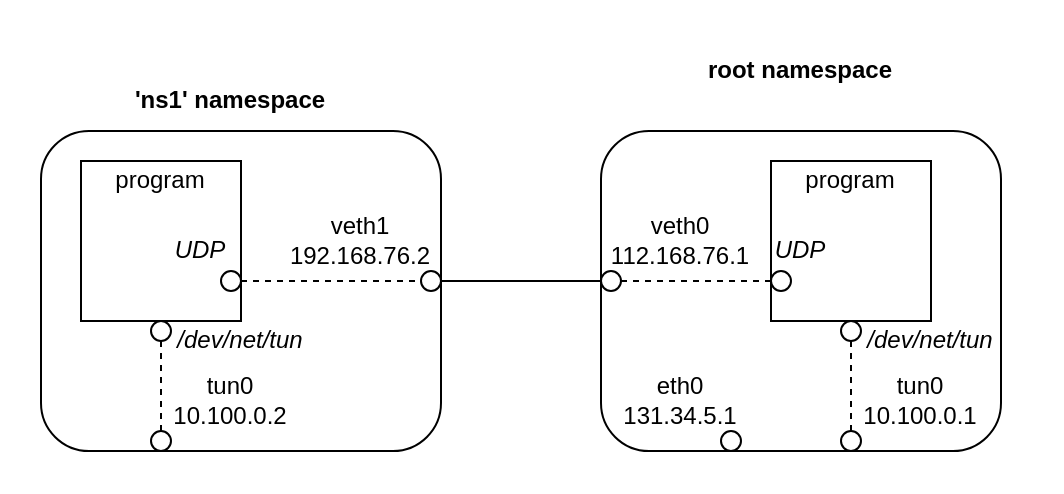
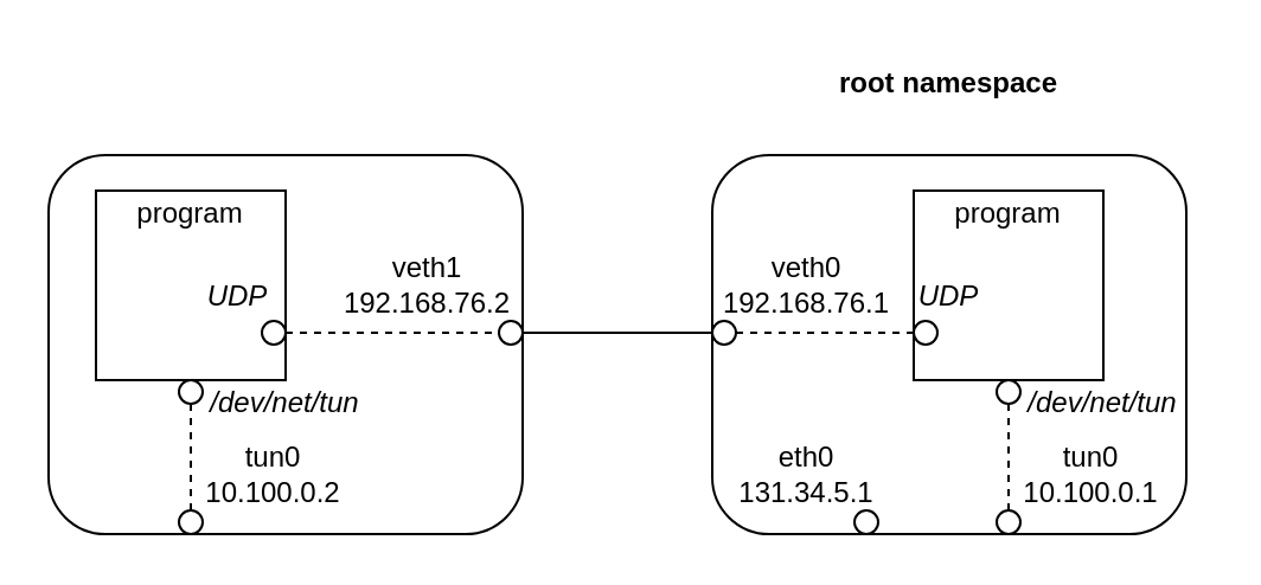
  <mxCell id="0" />
  <mxCell id="1" parent="0" />
  <mxCell id="2" value="" style="rounded=1;whiteSpace=wrap;html=1;" vertex="1" parent="1"><mxGeometry x="20" y="65" width="200" height="160" as="geometry" /></mxCell>
  <mxCell id="3" value="" style="rounded=1;whiteSpace=wrap;html=1;" vertex="1" parent="1"><mxGeometry x="300" y="65" width="200" height="160" as="geometry" /></mxCell>
- <mxCell id="4" value="&lt;b&gt;'ns1' namespace&lt;/b&gt;" style="text;html=1;align=center;verticalAlign=middle;whiteSpace=wrap;rounded=0;" vertex="1" parent="1"><mxGeometry x="60" y="35" width="110" height="30" as="geometry" /></mxCell>
  <mxCell id="5" value="&lt;b&gt;root namespace&lt;/b&gt;" style="text;html=1;align=center;verticalAlign=middle;whiteSpace=wrap;rounded=0;" vertex="1" parent="1"><mxGeometry x="345" y="20" width="110" height="30" as="geometry" /></mxCell>
  <mxCell id="6" value="" style="ellipse;whiteSpace=wrap;html=1;aspect=fixed;" vertex="1" parent="1"><mxGeometry x="210" y="135" width="10" height="10" as="geometry" /></mxCell>
  <mxCell id="7" value="" style="ellipse;whiteSpace=wrap;html=1;aspect=fixed;" vertex="1" parent="1"><mxGeometry x="300" y="135" width="10" height="10" as="geometry" /></mxCell>
- <mxCell id="8" value="veth0&lt;div&gt;112.168.76.1&lt;/div&gt;" style="text;html=1;align=center;verticalAlign=middle;whiteSpace=wrap;rounded=0;" vertex="1" parent="1"><mxGeometry x="300" y="105" width="80" height="30" as="geometry" /></mxCell>
+ <mxCell id="8" value="veth0&lt;div&gt;192.168.76.1&lt;/div&gt;" style="text;html=1;align=center;verticalAlign=middle;whiteSpace=wrap;rounded=0;" vertex="1" parent="1"><mxGeometry x="300" y="105" width="80" height="30" as="geometry" /></mxCell>
  <mxCell id="9" value="" style="endArrow=none;html=1;rounded=0;exitX=1;exitY=0.5;exitDx=0;exitDy=0;entryX=0;entryY=0.5;entryDx=0;entryDy=0;" edge="1" parent="1" source="6" target="7"><mxGeometry width="50" height="50" relative="1" as="geometry"><mxPoint x="280" y="195" as="sourcePoint" /><mxPoint x="330" y="145" as="targetPoint" /></mxGeometry></mxCell>
  <mxCell id="10" value="veth1&lt;div&gt;192.168.76.2&lt;/div&gt;" style="text;html=1;align=center;verticalAlign=middle;whiteSpace=wrap;rounded=0;" vertex="1" parent="1"><mxGeometry x="140" y="105" width="80" height="30" as="geometry" /></mxCell>
  <mxCell id="11" value="" style="whiteSpace=wrap;html=1;aspect=fixed;" vertex="1" parent="1"><mxGeometry x="40" y="80" width="80" height="80" as="geometry" /></mxCell>
  <mxCell id="12" value="" style="ellipse;whiteSpace=wrap;html=1;aspect=fixed;" vertex="1" parent="1"><mxGeometry x="75" y="215" width="10" height="10" as="geometry" /></mxCell>
  <mxCell id="13" value="tun0&lt;br&gt;&lt;div&gt;10.100.0.2&lt;/div&gt;" style="text;html=1;align=center;verticalAlign=middle;whiteSpace=wrap;rounded=0;" vertex="1" parent="1"><mxGeometry x="75" y="185" width="80" height="30" as="geometry" /></mxCell>
  <mxCell id="14" value="" style="ellipse;whiteSpace=wrap;html=1;aspect=fixed;" vertex="1" parent="1"><mxGeometry x="75" y="160" width="10" height="10" as="geometry" /></mxCell>
  <mxCell id="15" value="&lt;i&gt;/dev/net/tun&lt;/i&gt;" style="text;html=1;align=center;verticalAlign=middle;whiteSpace=wrap;rounded=0;" vertex="1" parent="1"><mxGeometry x="75" y="155" width="90" height="30" as="geometry" /></mxCell>
  <mxCell id="16" value="" style="endArrow=none;dashed=1;html=1;rounded=0;entryX=0.5;entryY=1;entryDx=0;entryDy=0;exitX=0.5;exitY=0;exitDx=0;exitDy=0;" edge="1" parent="1" source="12" target="14"><mxGeometry width="50" height="50" relative="1" as="geometry"><mxPoint x="30" y="265" as="sourcePoint" /><mxPoint x="80" y="215" as="targetPoint" /></mxGeometry></mxCell>
  <mxCell id="17" value="program" style="text;html=1;align=center;verticalAlign=middle;whiteSpace=wrap;rounded=0;" vertex="1" parent="1"><mxGeometry x="25" y="75" width="110" height="30" as="geometry" /></mxCell>
  <mxCell id="18" value="" style="whiteSpace=wrap;html=1;aspect=fixed;" vertex="1" parent="1"><mxGeometry x="385" y="80" width="80" height="80" as="geometry" /></mxCell>
  <mxCell id="19" value="" style="ellipse;whiteSpace=wrap;html=1;aspect=fixed;" vertex="1" parent="1"><mxGeometry x="420" y="215" width="10" height="10" as="geometry" /></mxCell>
  <mxCell id="20" value="tun0&lt;br&gt;&lt;div&gt;10.100.0.1&lt;/div&gt;" style="text;html=1;align=center;verticalAlign=middle;whiteSpace=wrap;rounded=0;" vertex="1" parent="1"><mxGeometry x="420" y="185" width="80" height="30" as="geometry" /></mxCell>
  <mxCell id="21" value="" style="ellipse;whiteSpace=wrap;html=1;aspect=fixed;" vertex="1" parent="1"><mxGeometry x="420" y="160" width="10" height="10" as="geometry" /></mxCell>
  <mxCell id="22" value="&lt;i&gt;/dev/net/tun&lt;/i&gt;" style="text;html=1;align=center;verticalAlign=middle;whiteSpace=wrap;rounded=0;" vertex="1" parent="1"><mxGeometry x="420" y="155" width="90" height="30" as="geometry" /></mxCell>
  <mxCell id="23" value="" style="endArrow=none;dashed=1;html=1;rounded=0;entryX=0.5;entryY=1;entryDx=0;entryDy=0;exitX=0.5;exitY=0;exitDx=0;exitDy=0;" edge="1" parent="1" source="19" target="21"><mxGeometry width="50" height="50" relative="1" as="geometry"><mxPoint x="375" y="265" as="sourcePoint" /><mxPoint x="425" y="215" as="targetPoint" /></mxGeometry></mxCell>
  <mxCell id="24" value="program" style="text;html=1;align=center;verticalAlign=middle;whiteSpace=wrap;rounded=0;" vertex="1" parent="1"><mxGeometry x="370" y="75" width="110" height="30" as="geometry" /></mxCell>
  <mxCell id="25" value="" style="ellipse;whiteSpace=wrap;html=1;aspect=fixed;" vertex="1" parent="1"><mxGeometry x="110" y="135" width="10" height="10" as="geometry" /></mxCell>
  <mxCell id="26" value="&lt;i&gt;UDP&lt;/i&gt;" style="text;html=1;align=center;verticalAlign=middle;whiteSpace=wrap;rounded=0;" vertex="1" parent="1"><mxGeometry x="80" y="115" width="40" height="20" as="geometry" /></mxCell>
  <mxCell id="27" value="" style="ellipse;whiteSpace=wrap;html=1;aspect=fixed;" vertex="1" parent="1"><mxGeometry x="385" y="135" width="10" height="10" as="geometry" /></mxCell>
  <mxCell id="28" value="&lt;i&gt;UDP&lt;/i&gt;" style="text;html=1;align=center;verticalAlign=middle;whiteSpace=wrap;rounded=0;" vertex="1" parent="1"><mxGeometry x="380" y="115" width="40" height="20" as="geometry" /></mxCell>
  <mxCell id="29" value="" style="endArrow=none;dashed=1;html=1;rounded=0;entryX=0;entryY=0.5;entryDx=0;entryDy=0;exitX=1;exitY=0.5;exitDx=0;exitDy=0;" edge="1" parent="1" source="25" target="6"><mxGeometry width="50" height="50" relative="1" as="geometry"><mxPoint x="200" y="305" as="sourcePoint" /><mxPoint x="250" y="255" as="targetPoint" /></mxGeometry></mxCell>
  <mxCell id="30" value="" style="endArrow=none;dashed=1;html=1;rounded=0;entryX=0;entryY=0.5;entryDx=0;entryDy=0;exitX=1;exitY=0.5;exitDx=0;exitDy=0;" edge="1" parent="1" source="7" target="27"><mxGeometry width="50" height="50" relative="1" as="geometry"><mxPoint x="320" y="139.75" as="sourcePoint" /><mxPoint x="410" y="139.75" as="targetPoint" /></mxGeometry></mxCell>
  <mxCell id="31" value="" style="ellipse;whiteSpace=wrap;html=1;aspect=fixed;" vertex="1" parent="1"><mxGeometry x="360" y="215" width="10" height="10" as="geometry" /></mxCell>
  <mxCell id="32" value="eth0&lt;br&gt;&lt;div&gt;131.34.5.1&lt;/div&gt;" style="text;html=1;align=center;verticalAlign=middle;whiteSpace=wrap;rounded=0;" vertex="1" parent="1"><mxGeometry x="300" y="185" width="80" height="30" as="geometry" /></mxCell>
